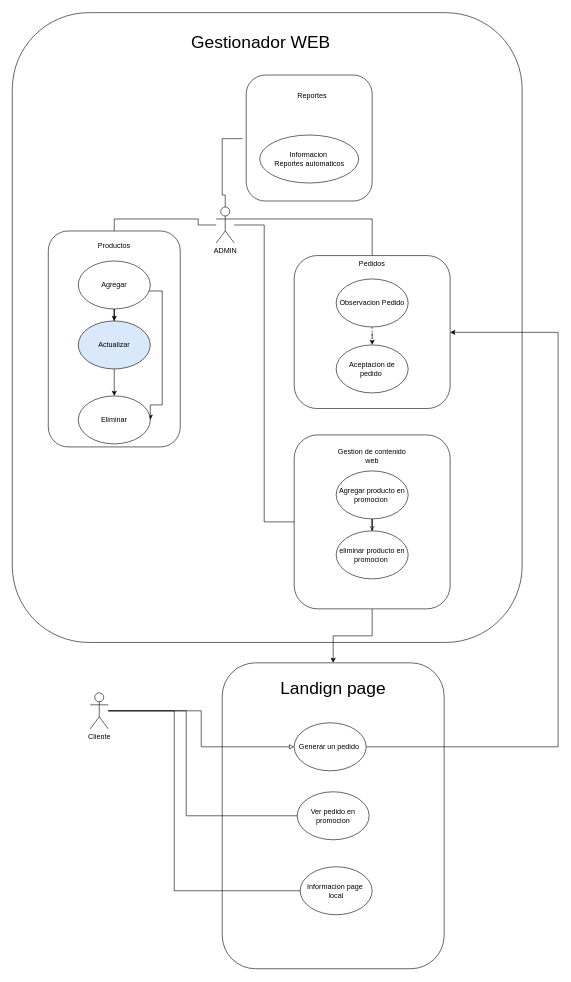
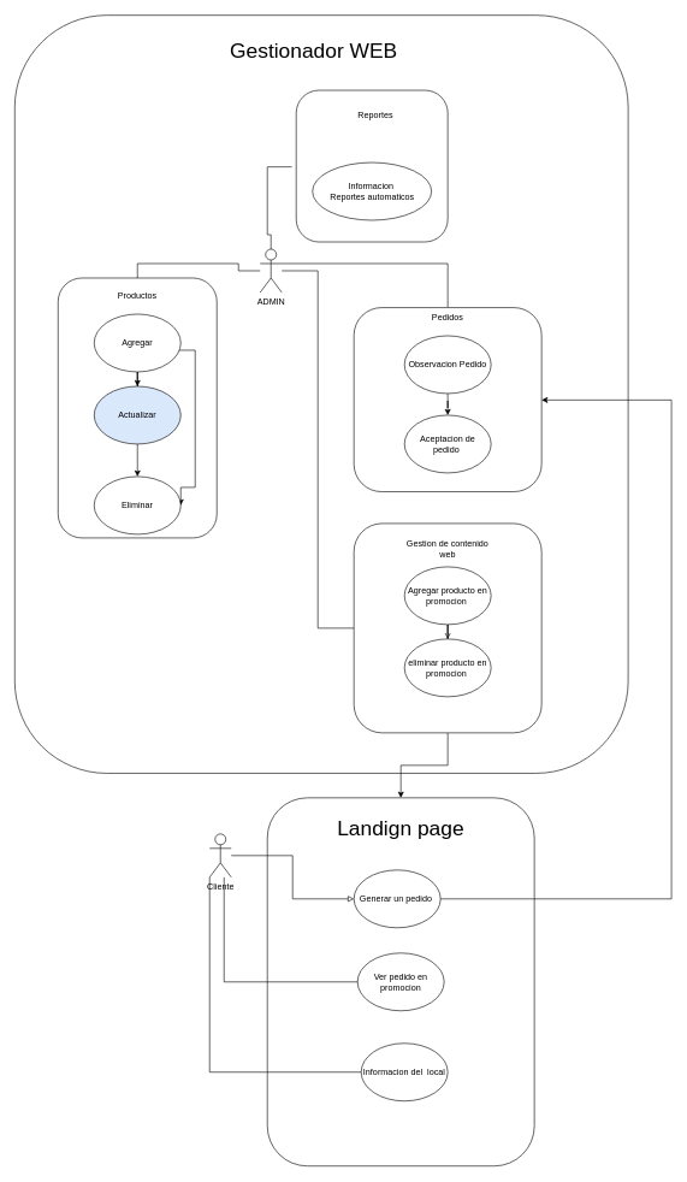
  <mxCell id="0" />
  <mxCell id="1" parent="0" />
  <mxCell id="2" value="" style="rounded=1;whiteSpace=wrap;html=1;" vertex="1" parent="1"><mxGeometry x="20" y="20" width="850" height="1050" as="geometry" /></mxCell>
  <mxCell id="3" style="edgeStyle=orthogonalEdgeStyle;rounded=0;orthogonalLoop=1;jettySize=auto;html=1;exitX=1;exitY=0.333;exitDx=0;exitDy=0;exitPerimeter=0;endArrow=none;endFill=0;" edge="1" parent="1" source="5" target="15"><mxGeometry relative="1" as="geometry" /></mxCell>
  <mxCell id="4" style="edgeStyle=orthogonalEdgeStyle;rounded=0;orthogonalLoop=1;jettySize=auto;html=1;entryX=0;entryY=0.5;entryDx=0;entryDy=0;endArrow=none;endFill=0;" edge="1" parent="1" source="5" target="25"><mxGeometry relative="1" as="geometry" /></mxCell>
  <mxCell id="5" value="ADMIN" style="shape=umlActor;verticalLabelPosition=bottom;verticalAlign=top;html=1;outlineConnect=0;" vertex="1" parent="1"><mxGeometry x="360" y="344" width="30" height="60" as="geometry" /></mxCell>
  <mxCell id="6" value="" style="rounded=1;whiteSpace=wrap;html=1;" vertex="1" parent="1"><mxGeometry x="80" y="384" width="220" height="360" as="geometry" /></mxCell>
  <mxCell id="7" value="Productos" style="text;html=1;align=center;verticalAlign=middle;whiteSpace=wrap;rounded=0;" vertex="1" parent="1"><mxGeometry x="160" y="394" width="60" height="30" as="geometry" /></mxCell>
  <mxCell id="8" style="edgeStyle=orthogonalEdgeStyle;rounded=0;orthogonalLoop=1;jettySize=auto;html=1;exitX=0.5;exitY=1;exitDx=0;exitDy=0;" edge="1" parent="1" source="10" target="12"><mxGeometry relative="1" as="geometry" /></mxCell>
  <mxCell id="9" style="edgeStyle=orthogonalEdgeStyle;rounded=0;orthogonalLoop=1;jettySize=auto;html=1;entryX=1;entryY=0.5;entryDx=0;entryDy=0;exitX=1;exitY=0.5;exitDx=0;exitDy=0;" edge="1" parent="1" source="10" target="13"><mxGeometry relative="1" as="geometry"><Array as="points"><mxPoint x="190" y="474" /><mxPoint x="190" y="484" /><mxPoint x="270" y="484" /><mxPoint x="270" y="674" /></Array></mxGeometry></mxCell>
  <mxCell id="10" value="Agregar" style="ellipse;whiteSpace=wrap;html=1;" vertex="1" parent="1"><mxGeometry x="130" y="434" width="120" height="80" as="geometry" /></mxCell>
  <mxCell id="11" style="edgeStyle=orthogonalEdgeStyle;rounded=0;orthogonalLoop=1;jettySize=auto;html=1;" edge="1" parent="1" source="12" target="13"><mxGeometry relative="1" as="geometry" /></mxCell>
  <mxCell id="12" value="&lt;span style=&quot;font-weight: normal;&quot;&gt;Actualizar&lt;/span&gt;" style="ellipse;whiteSpace=wrap;html=1;fontStyle=1;fillColor=#dae8fc;" vertex="1" parent="1"><mxGeometry x="130" y="534" width="120" height="80" as="geometry" /></mxCell>
  <mxCell id="13" value="Eliminar" style="ellipse;whiteSpace=wrap;html=1;" vertex="1" parent="1"><mxGeometry x="130" y="659" width="120" height="80" as="geometry" /></mxCell>
  <mxCell id="14" style="edgeStyle=orthogonalEdgeStyle;rounded=0;orthogonalLoop=1;jettySize=auto;html=1;entryX=0.5;entryY=0;entryDx=0;entryDy=0;endArrow=none;endFill=0;" edge="1" parent="1" source="5" target="6"><mxGeometry relative="1" as="geometry" /></mxCell>
  <mxCell id="15" value="" style="rounded=1;whiteSpace=wrap;html=1;" vertex="1" parent="1"><mxGeometry x="490" y="425" width="260" height="255" as="geometry" /></mxCell>
  <mxCell id="16" value="Pedidos" style="text;html=1;align=center;verticalAlign=middle;whiteSpace=wrap;rounded=0;" vertex="1" parent="1"><mxGeometry x="590" y="424" width="60" height="30" as="geometry" /></mxCell>
- <mxCell id="17" style="edgeStyle=orthogonalEdgeStyle;rounded=0;orthogonalLoop=1;jettySize=auto;html=1;entryX=0.5;entryY=0;entryDx=0;entryDy=0;dashed=1;" edge="1" parent="1" source="18" target="19"><mxGeometry relative="1" as="geometry" /></mxCell>
+ <mxCell id="17" style="edgeStyle=orthogonalEdgeStyle;rounded=0;orthogonalLoop=1;jettySize=auto;html=1;entryX=0.5;entryY=0;entryDx=0;entryDy=0;" edge="1" parent="1" source="18" target="19"><mxGeometry relative="1" as="geometry" /></mxCell>
  <mxCell id="18" value="Observacion Pedido" style="ellipse;whiteSpace=wrap;html=1;" vertex="1" parent="1"><mxGeometry x="560" y="464" width="120" height="80" as="geometry" /></mxCell>
  <mxCell id="19" value="Aceptacion de pedido&amp;nbsp;" style="ellipse;whiteSpace=wrap;html=1;" vertex="1" parent="1"><mxGeometry x="560" y="574" width="120" height="80" as="geometry" /></mxCell>
  <mxCell id="20" value="" style="rounded=1;whiteSpace=wrap;html=1;" vertex="1" parent="1"><mxGeometry x="410" y="124" width="210" height="210" as="geometry" /></mxCell>
  <mxCell id="21" value="Reportes" style="text;html=1;align=center;verticalAlign=middle;whiteSpace=wrap;rounded=0;" vertex="1" parent="1"><mxGeometry x="490" y="144" width="60" height="30" as="geometry" /></mxCell>
  <mxCell id="22" value="Informacion&amp;nbsp;&lt;br&gt;Reportes automaticos" style="ellipse;whiteSpace=wrap;html=1;" vertex="1" parent="1"><mxGeometry x="432.5" y="224" width="165" height="80" as="geometry" /></mxCell>
  <mxCell id="23" style="edgeStyle=orthogonalEdgeStyle;rounded=0;orthogonalLoop=1;jettySize=auto;html=1;entryX=-0.029;entryY=0.505;entryDx=0;entryDy=0;entryPerimeter=0;exitX=0.5;exitY=0;exitDx=0;exitDy=0;exitPerimeter=0;endArrow=none;endFill=0;" edge="1" parent="1" source="5" target="20"><mxGeometry relative="1" as="geometry"><Array as="points"><mxPoint x="375" y="324" /><mxPoint x="370" y="324" /><mxPoint x="370" y="230" /></Array></mxGeometry></mxCell>
  <mxCell id="24" style="edgeStyle=orthogonalEdgeStyle;rounded=0;orthogonalLoop=1;jettySize=auto;html=1;" edge="1" parent="1" source="25" target="33"><mxGeometry relative="1" as="geometry" /></mxCell>
  <mxCell id="25" value="" style="rounded=1;whiteSpace=wrap;html=1;" vertex="1" parent="1"><mxGeometry x="490" y="724" width="260" height="290" as="geometry" /></mxCell>
  <mxCell id="26" value="Gestion de contenido web" style="text;html=1;align=center;verticalAlign=middle;whiteSpace=wrap;rounded=0;" vertex="1" parent="1"><mxGeometry x="550" y="744" width="140" height="30" as="geometry" /></mxCell>
  <mxCell id="27" style="edgeStyle=orthogonalEdgeStyle;rounded=0;orthogonalLoop=1;jettySize=auto;html=1;entryX=0.5;entryY=0;entryDx=0;entryDy=0;endArrow=open;" edge="1" parent="1" source="28" target="29"><mxGeometry relative="1" as="geometry" /></mxCell>
  <mxCell id="28" value="Agregar producto en promocion&amp;nbsp;" style="ellipse;whiteSpace=wrap;html=1;" vertex="1" parent="1"><mxGeometry x="560" y="784" width="120" height="80" as="geometry" /></mxCell>
  <mxCell id="29" value="eliminar producto en promocion&amp;nbsp;" style="ellipse;whiteSpace=wrap;html=1;" vertex="1" parent="1"><mxGeometry x="560" y="884" width="120" height="80" as="geometry" /></mxCell>
  <mxCell id="30" style="edgeStyle=orthogonalEdgeStyle;rounded=0;orthogonalLoop=1;jettySize=auto;html=1;exitX=0.5;exitY=1;exitDx=0;exitDy=0;" edge="1" parent="1" source="25" target="25"><mxGeometry relative="1" as="geometry" /></mxCell>
- <mxCell id="31" value="Cliente" style="shape=umlActor;verticalLabelPosition=bottom;verticalAlign=top;html=1;outlineConnect=0;" vertex="1" parent="1"><mxGeometry x="150" y="1154" width="30" height="60" as="geometry" /></mxCell>
+ <mxCell id="31" value="Cliente" style="shape=umlActor;verticalLabelPosition=bottom;verticalAlign=top;html=1;outlineConnect=0;" vertex="1" parent="1"><mxGeometry x="290" y="1154" width="30" height="60" as="geometry" /></mxCell>
  <mxCell id="32" value="Gestionador WEB" style="text;html=1;align=center;verticalAlign=middle;whiteSpace=wrap;rounded=0;strokeWidth=6;fontSize=29;" vertex="1" parent="1"><mxGeometry x="277.5" y="55" width="312.5" height="30" as="geometry" /></mxCell>
  <mxCell id="33" value="" style="rounded=1;whiteSpace=wrap;html=1;" vertex="1" parent="1"><mxGeometry x="370" y="1104" width="370" height="510" as="geometry" /></mxCell>
  <mxCell id="34" value="&lt;font style=&quot;font-size: 29px;&quot;&gt;Landign page&lt;/font&gt;" style="text;html=1;align=center;verticalAlign=middle;whiteSpace=wrap;rounded=0;fontSize=19;" vertex="1" parent="1"><mxGeometry x="460" y="1134" width="190" height="25" as="geometry" /></mxCell>
  <mxCell id="35" style="edgeStyle=orthogonalEdgeStyle;rounded=0;orthogonalLoop=1;jettySize=auto;html=1;exitX=1;exitY=0.5;exitDx=0;exitDy=0;" edge="1" parent="1" source="36" target="15"><mxGeometry relative="1" as="geometry"><Array as="points"><mxPoint x="930" y="1244" /><mxPoint x="930" y="553" /></Array></mxGeometry></mxCell>
  <mxCell id="36" value="Generar un pedido&amp;nbsp;" style="ellipse;whiteSpace=wrap;html=1;" vertex="1" parent="1"><mxGeometry x="490" y="1204" width="120" height="80" as="geometry" /></mxCell>
  <mxCell id="37" value="Ver pedido en promocion" style="ellipse;whiteSpace=wrap;html=1;" vertex="1" parent="1"><mxGeometry x="495" y="1319" width="120" height="80" as="geometry" /></mxCell>
- <mxCell id="38" value="Informacion page&amp;nbsp; local" style="ellipse;whiteSpace=wrap;html=1;" vertex="1" parent="1"><mxGeometry x="500" y="1444" width="120" height="80" as="geometry" /></mxCell>
+ <mxCell id="38" value="Informacion del&amp;nbsp; local" style="ellipse;whiteSpace=wrap;html=1;" vertex="1" parent="1"><mxGeometry x="500" y="1444" width="120" height="80" as="geometry" /></mxCell>
  <mxCell id="39" style="edgeStyle=orthogonalEdgeStyle;rounded=0;orthogonalLoop=1;jettySize=auto;html=1;endArrow=block;endFill=0;" edge="1" parent="1" source="31" target="36"><mxGeometry relative="1" as="geometry" /></mxCell>
  <mxCell id="40" style="edgeStyle=orthogonalEdgeStyle;rounded=0;orthogonalLoop=1;jettySize=auto;html=1;entryX=0;entryY=0.5;entryDx=0;entryDy=0;endArrow=none;endFill=0;" edge="1" parent="1" source="31" target="37"><mxGeometry relative="1" as="geometry"><Array as="points"><mxPoint x="310" y="1184" /><mxPoint x="310" y="1359" /></Array></mxGeometry></mxCell>
  <mxCell id="41" style="edgeStyle=orthogonalEdgeStyle;rounded=0;orthogonalLoop=1;jettySize=auto;html=1;entryX=0;entryY=0.5;entryDx=0;entryDy=0;endArrow=none;endFill=0;" edge="1" parent="1" source="31" target="38"><mxGeometry relative="1" as="geometry"><Array as="points"><mxPoint x="290" y="1184" /><mxPoint x="290" y="1484" /></Array></mxGeometry></mxCell>
